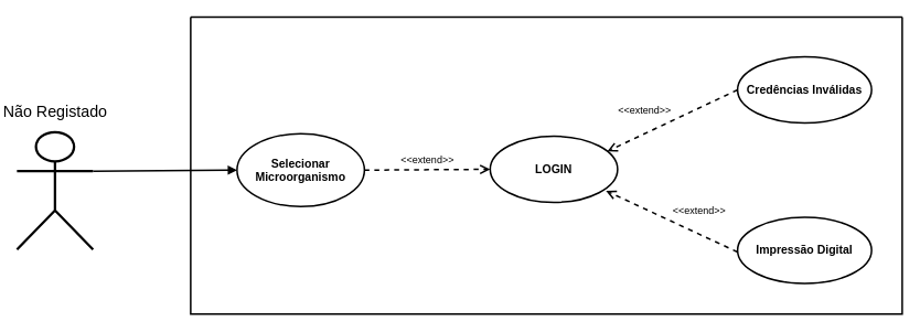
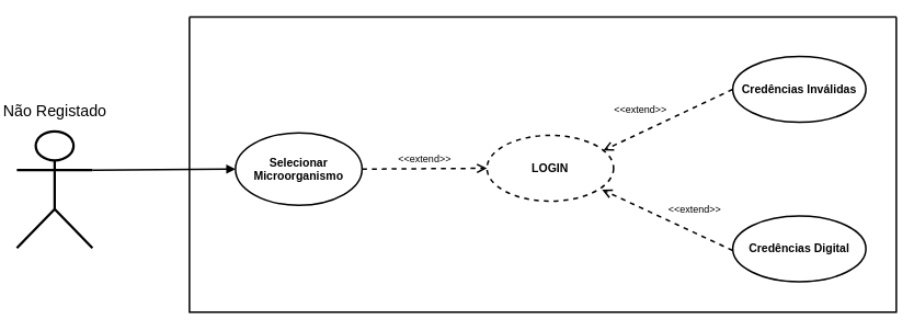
  <mxCell id="0" />
  <mxCell id="1" parent="0" />
  <mxCell id="2" value="" style="swimlane;startSize=0;strokeWidth=2;rounded=1;swimlaneLine=0;fillColor=none;labelBackgroundColor=none;perimeterSpacing=2;" vertex="1" parent="1"><mxGeometry x="230" y="20" width="860" height="359" as="geometry" /></mxCell>
- <mxCell id="3" value="LOGIN" style="ellipse;whiteSpace=wrap;html=1;fillColor=none;strokeWidth=2;fontSize=14;fontStyle=1;labelBackgroundColor=none;" vertex="1" parent="2"><mxGeometry x="362" y="144" width="154" height="80" as="geometry" /></mxCell>
+ <mxCell id="3" value="LOGIN" style="ellipse;whiteSpace=wrap;html=1;fillColor=none;strokeWidth=2;fontSize=14;fontStyle=1;labelBackgroundColor=none;dashed=1;" vertex="1" parent="2"><mxGeometry x="362" y="144" width="154" height="80" as="geometry" /></mxCell>
  <mxCell id="4" value="Selecionar Microorganismo" style="ellipse;whiteSpace=wrap;fillColor=none;strokeWidth=2;fontSize=14;fontStyle=1;html=1;align=center;labelBackgroundColor=none;" vertex="1" parent="2"><mxGeometry x="56" y="141" width="154" height="88" as="geometry" /></mxCell>
  <mxCell id="5" value="Credências Inválidas" style="ellipse;whiteSpace=wrap;html=1;fillColor=none;strokeWidth=2;fontSize=14;fontStyle=1;labelBackgroundColor=none;" vertex="1" parent="2"><mxGeometry x="661" y="48" width="162" height="80" as="geometry" /></mxCell>
  <mxCell id="6" value="&amp;lt;&amp;lt;extend&amp;gt;&amp;gt;" style="endArrow=open;startArrow=none;endFill=0;startFill=0;endSize=8;html=1;verticalAlign=bottom;dashed=1;labelBackgroundColor=none;rounded=0;strokeWidth=2;exitX=0;exitY=0.5;exitDx=0;exitDy=0;entryX=0.919;entryY=0.228;entryDx=0;entryDy=0;fontColor=default;spacingBottom=3;labelPosition=left;verticalLabelPosition=top;align=right;entryPerimeter=0;fontSize=12;" edge="1" parent="2" source="5" target="3"><mxGeometry width="160" relative="1" as="geometry"><mxPoint x="579" y="270" as="sourcePoint" /><mxPoint x="739" y="270" as="targetPoint" /></mxGeometry></mxCell>
- <mxCell id="7" value="Impressão Digital" style="ellipse;whiteSpace=wrap;html=1;fillColor=none;strokeWidth=2;fontSize=14;fontStyle=1;labelBackgroundColor=none;" vertex="1" parent="2"><mxGeometry x="661" y="242" width="162" height="80" as="geometry" /></mxCell>
+ <mxCell id="7" value="Credências Digital" style="ellipse;whiteSpace=wrap;html=1;fillColor=none;strokeWidth=2;fontSize=14;fontStyle=1;labelBackgroundColor=none;" vertex="1" parent="2"><mxGeometry x="661" y="242" width="162" height="80" as="geometry" /></mxCell>
  <mxCell id="8" value="&amp;lt;&amp;lt;extend&amp;gt;&amp;gt;" style="endArrow=open;startArrow=none;endFill=0;startFill=0;endSize=8;html=1;verticalAlign=bottom;dashed=1;labelBackgroundColor=none;rounded=0;strokeWidth=2;exitX=0;exitY=0.5;exitDx=0;exitDy=0;entryX=0.909;entryY=0.825;entryDx=0;entryDy=0;fontColor=default;spacingBottom=3;entryPerimeter=0;labelPosition=right;verticalLabelPosition=top;align=left;fontSize=12;" edge="1" parent="2" target="3"><mxGeometry width="160" relative="1" as="geometry"><mxPoint x="661.0" y="284" as="sourcePoint" /><mxPoint x="510" y="212" as="targetPoint" /></mxGeometry></mxCell>
  <mxCell id="9" value="&amp;lt;&amp;lt;extend&amp;gt;&amp;gt;" style="endArrow=open;startArrow=none;endFill=0;startFill=0;endSize=8;html=1;verticalAlign=bottom;dashed=1;labelBackgroundColor=none;rounded=0;strokeWidth=2;exitX=1;exitY=0.5;exitDx=0;exitDy=0;fontColor=default;spacingBottom=3;labelPosition=center;verticalLabelPosition=top;align=center;fontSize=12;entryX=0;entryY=0.5;entryDx=0;entryDy=0;" edge="1" parent="2" source="4" target="3"><mxGeometry width="160" relative="1" as="geometry"><mxPoint x="449.0" y="240" as="sourcePoint" /><mxPoint x="290" y="166" as="targetPoint" /></mxGeometry></mxCell>
  <mxCell id="10" value="&lt;div&gt;Não Registado&lt;/div&gt;" style="shape=umlActor;verticalLabelPosition=top;verticalAlign=bottom;html=1;outlineConnect=0;strokeWidth=3;labelPosition=center;align=center;spacingTop=3;spacingBottom=4;fontSize=19;fontStyle=0;spacing=8;perimeterSpacing=0;labelBackgroundColor=none;labelBorderColor=none;fillColor=none;" vertex="1" parent="1"><mxGeometry x="20" y="159" width="92" height="142" as="geometry" /></mxCell>
  <mxCell id="11" value="" style="endArrow=block;html=1;rounded=0;entryX=0;entryY=0.5;entryDx=0;entryDy=0;fontColor=default;strokeWidth=2;labelBackgroundColor=none;exitX=1;exitY=0.333;exitDx=0;exitDy=0;exitPerimeter=0;" edge="1" parent="1" source="10" target="4"><mxGeometry width="50" height="50" relative="1" as="geometry"><mxPoint x="47" y="131" as="sourcePoint" /><mxPoint x="332" y="253" as="targetPoint" /></mxGeometry></mxCell>
